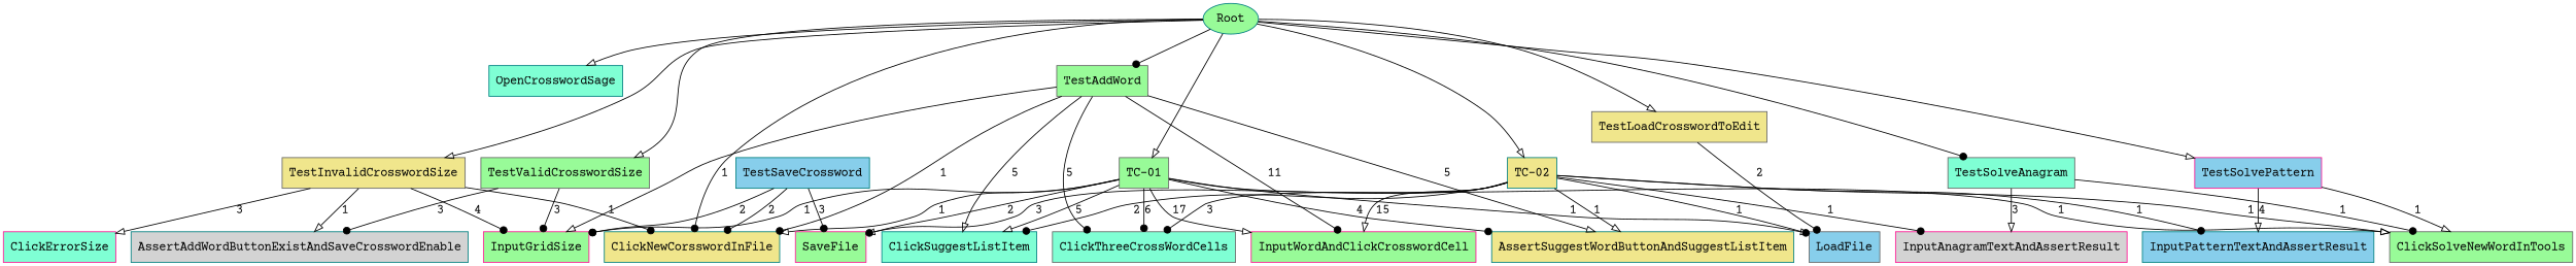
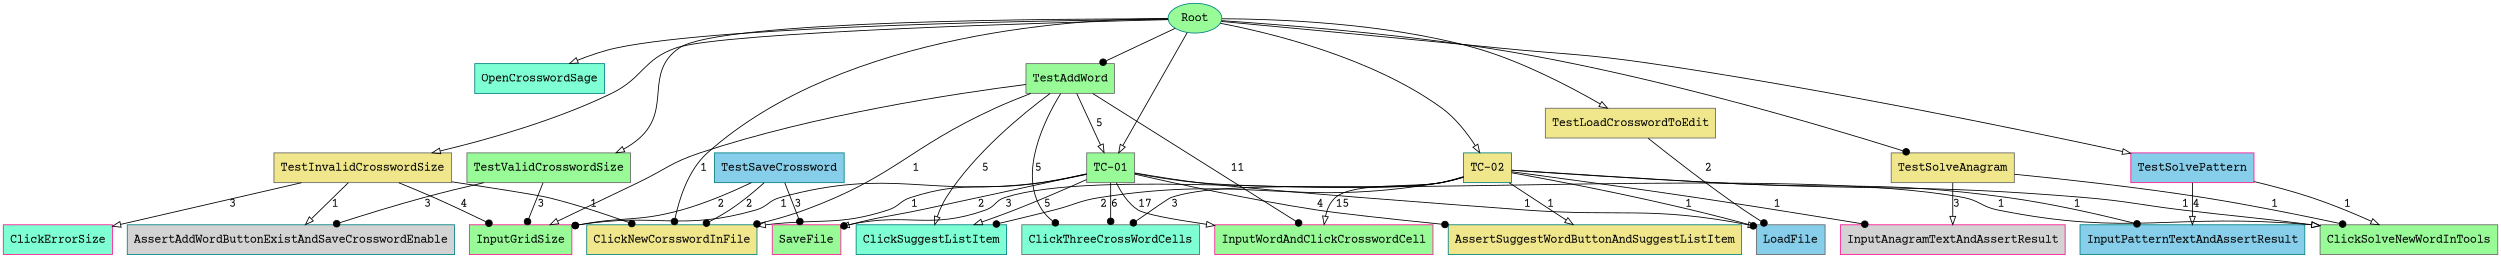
  digraph {
    fontname="Courier Prime"
    node [color=teal fillcolor=palegreen fontname="Courier Prime" shape=box style=filled]
    edge [arrowhead=onormal fontname="Courier Prime"]
    OpenCrosswordSage [fillcolor=aquamarine]
    Root [shape=""]
    TestValidCrosswordSize [color=gray40]
    TestInvalidCrosswordSize [color=gray40 fillcolor=khaki]
    TestAddWord [color=gray40]
    TestLoadCrosswordToEdit [color=gray40 fillcolor=khaki]
    TestSolvePattern [color=deeppink fillcolor=skyblue]
-   TestSolveAnagram [color=gray40 fillcolor=aquamarine]
+   TestSolveAnagram [color=gray40 fillcolor=khaki]
    "TC-01" [color=gray40]
    "TC-02" [fillcolor=khaki]
    ClickNewCorsswordInFile [fillcolor=khaki]
    InputGridSize [color=deeppink]
    AssertAddWordButtonExistAndSaveCrosswordEnable [fillcolor=lightgrey]
    ClickErrorSize [color=deeppink fillcolor=aquamarine]
    ClickSuggestListItem [fillcolor=aquamarine]
    ClickThreeCrossWordCells [color=gray40 fillcolor=aquamarine]
    InputWordAndClickCrosswordCell [color=deeppink]
    AssertSuggestWordButtonAndSuggestListItem [fillcolor=khaki]
    TestSaveCrossword [fillcolor=skyblue]
    SaveFile [color=deeppink]
    LoadFile [color=gray40 fillcolor=skyblue]
    InputPatternTextAndAssertResult [fillcolor=skyblue]
    ClickSolveNewWordInTools [color=gray40]
    InputAnagramTextAndAssertResult [color=deeppink fillcolor=lightgrey]
    Root -> OpenCrosswordSage
    Root -> TestValidCrosswordSize
    Root -> TestInvalidCrosswordSize
    Root -> TestAddWord [arrowhead=dot]
    Root -> TestLoadCrosswordToEdit
    Root -> TestSolvePattern
    Root -> TestSolveAnagram [arrowhead=dot]
    Root -> "TC-01"
    Root -> "TC-02"
    Root -> ClickNewCorsswordInFile [arrowhead=dot]
    TestValidCrosswordSize -> InputGridSize [arrowhead=dot label=3]
    TestValidCrosswordSize -> AssertAddWordButtonExistAndSaveCrosswordEnable [arrowhead=dot label=3]
    TestInvalidCrosswordSize -> ClickNewCorsswordInFile [arrowhead=dot label=1]
    TestInvalidCrosswordSize -> InputGridSize [arrowhead=dot label=4]
    TestInvalidCrosswordSize -> AssertAddWordButtonExistAndSaveCrosswordEnable [label=1]
    TestInvalidCrosswordSize -> ClickErrorSize [label=3]
    TestAddWord -> ClickNewCorsswordInFile [arrowhead=dot label=1]
    TestAddWord -> InputGridSize [label=1]
    TestAddWord -> ClickSuggestListItem [label=5]
    TestAddWord -> ClickThreeCrossWordCells [arrowhead=dot label=5]
    TestAddWord -> InputWordAndClickCrosswordCell [arrowhead=dot label=11]
-   TestAddWord -> AssertSuggestWordButtonAndSuggestListItem [label=5]
+   TestAddWord -> "TC-01" [label=5]
    TestLoadCrosswordToEdit -> LoadFile [arrowhead=dot label=2]
    TestSolvePattern -> InputPatternTextAndAssertResult [label=4]
    TestSolvePattern -> ClickSolveNewWordInTools [label=1]
    TestSolveAnagram -> ClickSolveNewWordInTools [arrowhead=dot label=1]
    TestSolveAnagram -> InputAnagramTextAndAssertResult [label=3]
    "TC-01" -> ClickNewCorsswordInFile [label=1]
    "TC-01" -> InputGridSize [arrowhead=dot label=1]
    "TC-01" -> ClickSuggestListItem [label=5]
    "TC-01" -> ClickThreeCrossWordCells [arrowhead=dot label=6]
    "TC-01" -> InputWordAndClickCrosswordCell [label=17]
    "TC-01" -> AssertSuggestWordButtonAndSuggestListItem [arrowhead=dot label=4]
    "TC-01" -> SaveFile [label=2]
    "TC-01" -> LoadFile [label=1]
    "TC-01" -> ClickSolveNewWordInTools [label=1]
    "TC-02" -> ClickSuggestListItem [arrowhead=dot label=2]
    "TC-02" -> ClickThreeCrossWordCells [arrowhead=dot label=3]
    "TC-02" -> InputWordAndClickCrosswordCell [label=15]
    "TC-02" -> AssertSuggestWordButtonAndSuggestListItem [label=1]
    "TC-02" -> SaveFile [arrowhead=dot label=3]
    "TC-02" -> LoadFile [arrowhead=dot label=1]
    "TC-02" -> InputPatternTextAndAssertResult [arrowhead=dot label=1]
    "TC-02" -> ClickSolveNewWordInTools [label=1]
    "TC-02" -> InputAnagramTextAndAssertResult [arrowhead=dot label=1]
    TestSaveCrossword -> ClickNewCorsswordInFile [arrowhead=dot label=2]
    TestSaveCrossword -> InputGridSize [arrowhead=dot label=2]
    TestSaveCrossword -> SaveFile [arrowhead=dot label=3]
  }
